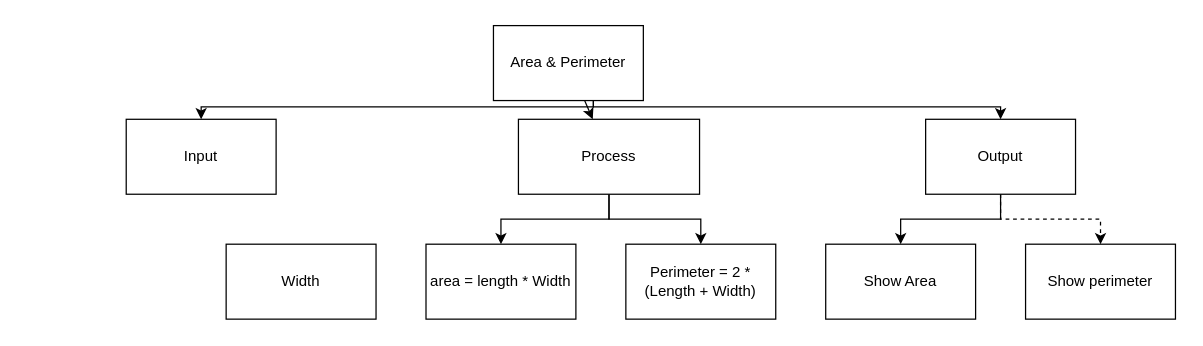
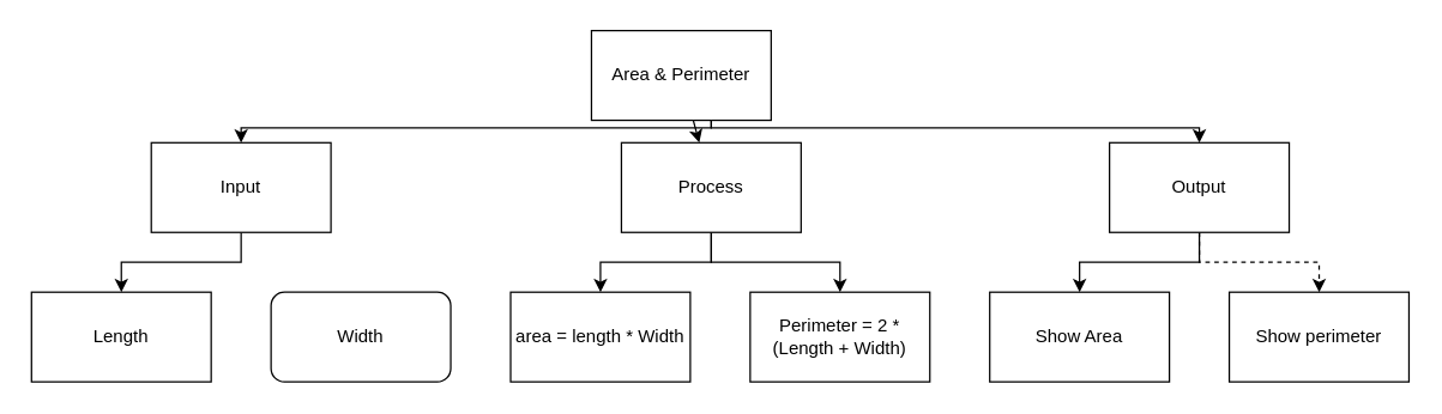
  <mxCell id="0" />
  <mxCell id="1" parent="0" />
  <mxCell id="2" style="edgeStyle=none;html=1;" edge="1" parent="1" source="5" target="8"><mxGeometry relative="1" as="geometry" /></mxCell>
  <mxCell id="3" style="edgeStyle=orthogonalEdgeStyle;html=1;rounded=0;" edge="1" parent="1" source="5" target="10"><mxGeometry relative="1" as="geometry"><Array as="points"><mxPoint x="474" y="85" /></Array></mxGeometry></mxCell>
  <mxCell id="4" style="edgeStyle=orthogonalEdgeStyle;html=1;rounded=0;" edge="1" parent="1" source="5" target="13"><mxGeometry relative="1" as="geometry"><Array as="points"><mxPoint x="474" y="85" /><mxPoint x="800" y="85" /></Array></mxGeometry></mxCell>
  <mxCell id="5" value="Area &amp;amp; Perimeter" style="rounded=0;whiteSpace=wrap;html=1;" vertex="1" parent="1"><mxGeometry x="394" y="20" width="120" height="60" as="geometry" /></mxCell>
  <mxCell id="6" style="edgeStyle=orthogonalEdgeStyle;html=1;rounded=0;" edge="1" parent="1" source="8" target="18"><mxGeometry relative="1" as="geometry" /></mxCell>
  <mxCell id="7" style="edgeStyle=orthogonalEdgeStyle;html=1;rounded=0;" edge="1" parent="1" source="8" target="19"><mxGeometry relative="1" as="geometry" /></mxCell>
- <mxCell id="8" value="Process" style="rounded=0;whiteSpace=wrap;html=1;" vertex="1" parent="1"><mxGeometry x="414" y="95" width="145" height="60" as="geometry" /></mxCell>
+ <mxCell id="8" value="Process" style="rounded=0;whiteSpace=wrap;html=1;" vertex="1" parent="1"><mxGeometry x="414" y="95" width="120" height="60" as="geometry" /></mxCell>
+ <mxCell id="9" style="edgeStyle=orthogonalEdgeStyle;html=1;entryX=0.5;entryY=0;entryDx=0;entryDy=0;rounded=0;" edge="1" parent="1" source="10" target="14"><mxGeometry relative="1" as="geometry" /></mxCell>
  <mxCell id="10" value="Input" style="rounded=0;whiteSpace=wrap;html=1;" vertex="1" parent="1"><mxGeometry x="100" y="95" width="120" height="60" as="geometry" /></mxCell>
  <mxCell id="11" style="edgeStyle=orthogonalEdgeStyle;html=1;rounded=0;" edge="1" parent="1" source="13" target="17"><mxGeometry relative="1" as="geometry" /></mxCell>
  <mxCell id="12" style="edgeStyle=orthogonalEdgeStyle;html=1;rounded=0;dashed=1;" edge="1" parent="1" source="13" target="16"><mxGeometry relative="1" as="geometry" /></mxCell>
  <mxCell id="13" value="Output" style="rounded=0;whiteSpace=wrap;html=1;" vertex="1" parent="1"><mxGeometry x="740" y="95" width="120" height="60" as="geometry" /></mxCell>
- <mxCell id="15" value="Width" style="rounded=0;whiteSpace=wrap;html=1;" vertex="1" parent="1"><mxGeometry x="180" y="195" width="120" height="60" as="geometry" /></mxCell>
+ <mxCell id="14" value="Length" style="rounded=0;whiteSpace=wrap;html=1;" vertex="1" parent="1"><mxGeometry x="20" y="195" width="120" height="60" as="geometry" /></mxCell>
+ <mxCell id="15" value="Width" style="whiteSpace=wrap;html=1;rounded=1;" vertex="1" parent="1"><mxGeometry x="180" y="195" width="120" height="60" as="geometry" /></mxCell>
  <mxCell id="16" value="Show perimeter" style="rounded=0;whiteSpace=wrap;html=1;" vertex="1" parent="1"><mxGeometry x="820" y="195" width="120" height="60" as="geometry" /></mxCell>
  <mxCell id="17" value="Show Area" style="rounded=0;whiteSpace=wrap;html=1;" vertex="1" parent="1"><mxGeometry x="660" y="195" width="120" height="60" as="geometry" /></mxCell>
  <mxCell id="18" value="area = length * Width" style="rounded=0;whiteSpace=wrap;html=1;" vertex="1" parent="1"><mxGeometry x="340" y="195" width="120" height="60" as="geometry" /></mxCell>
  <mxCell id="19" value="Perimeter = 2 * (Length + Width)" style="rounded=0;whiteSpace=wrap;html=1;" vertex="1" parent="1"><mxGeometry x="500" y="195" width="120" height="60" as="geometry" /></mxCell>
